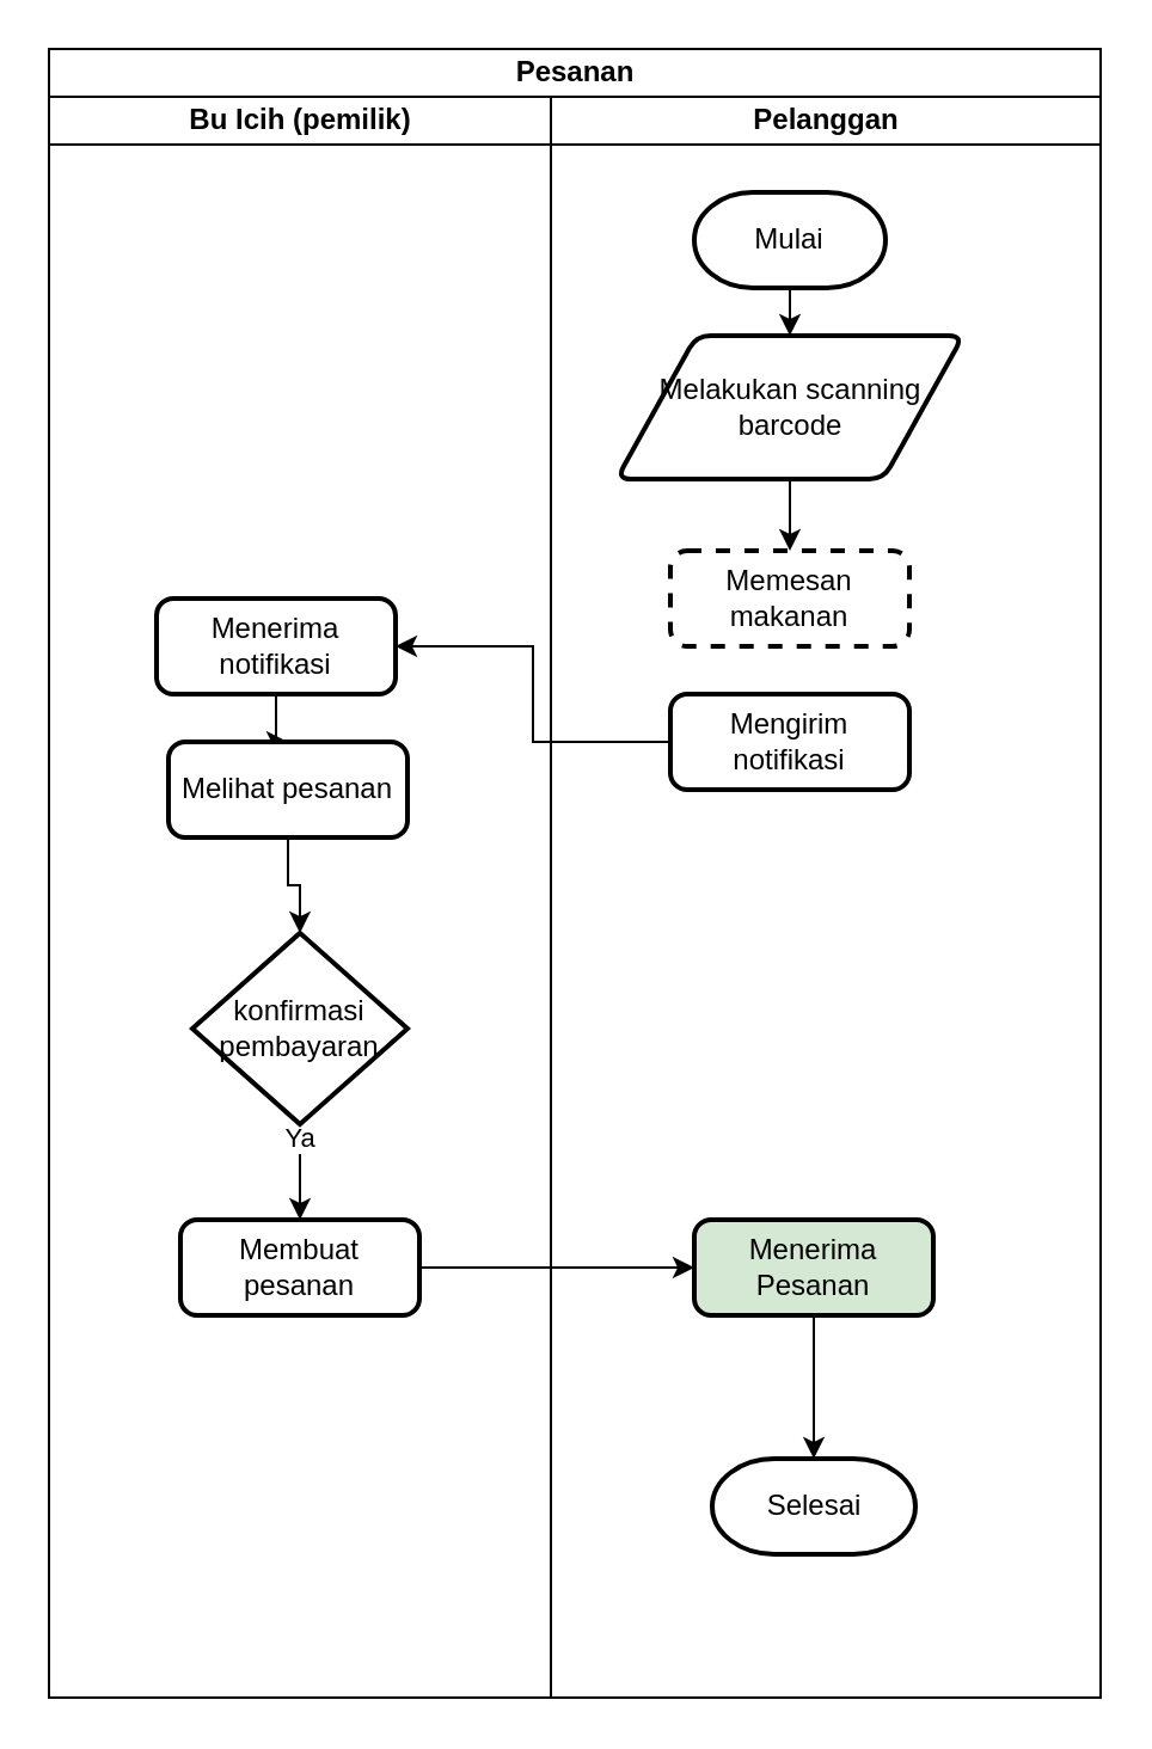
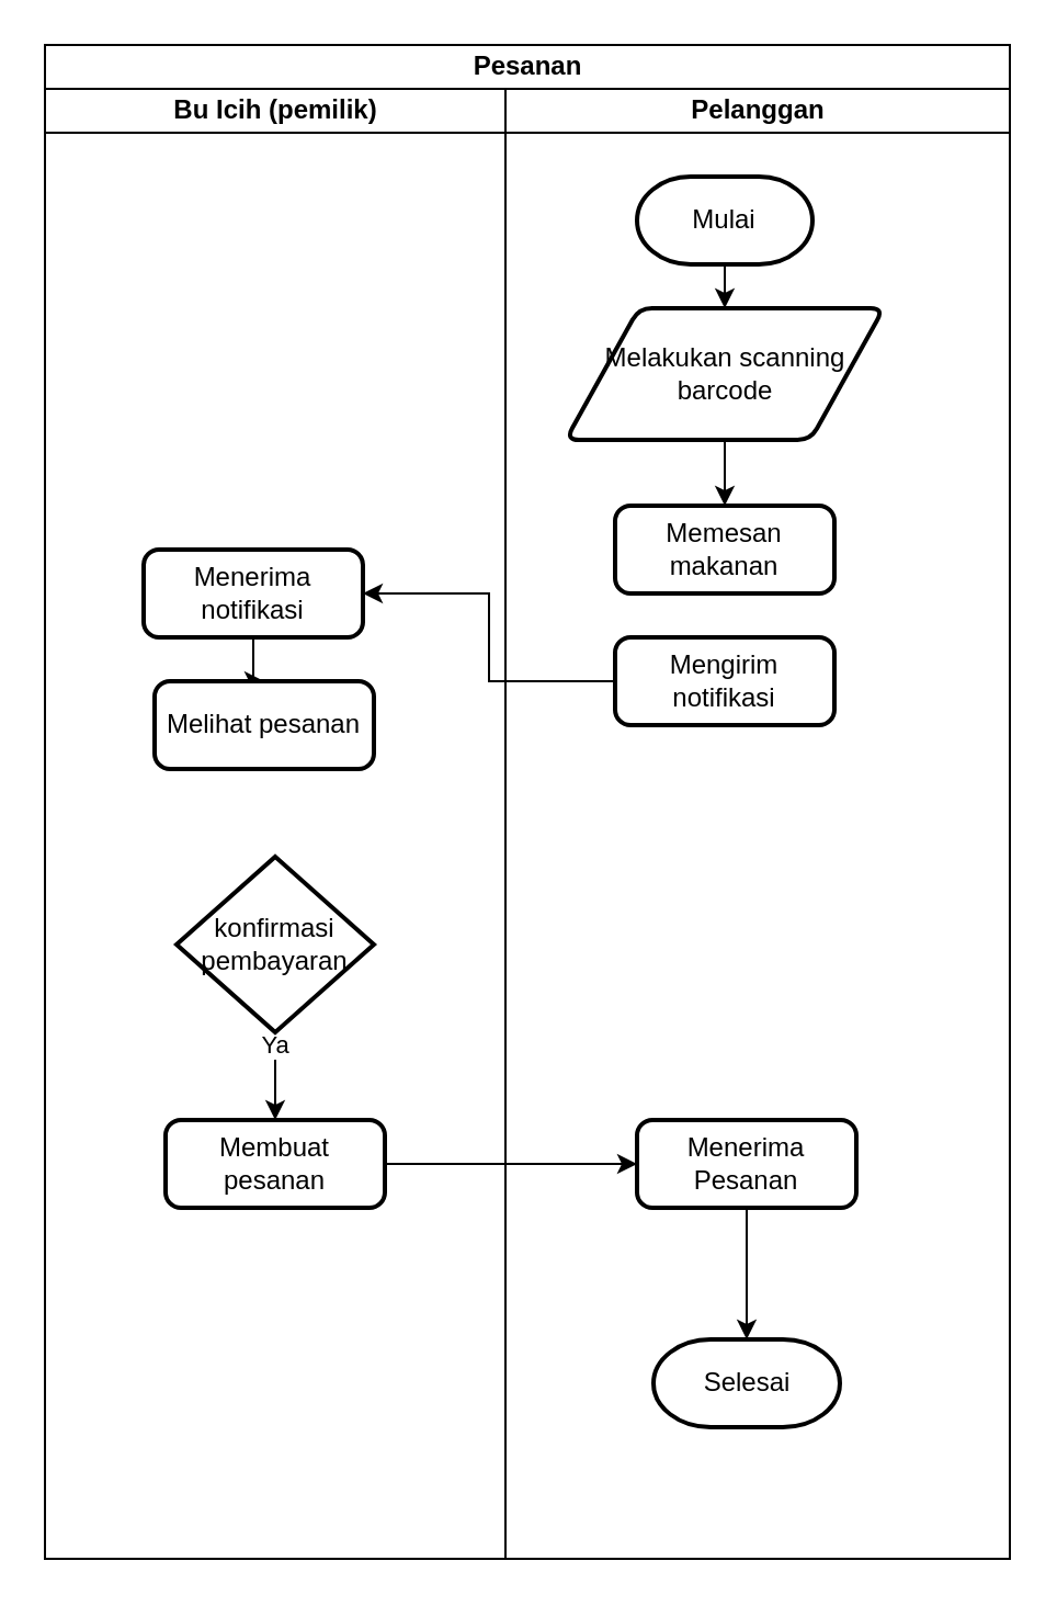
  <mxCell id="0" />
  <mxCell id="1" parent="0" />
  <mxCell id="2" value="Pesanan" style="swimlane;childLayout=stackLayout;resizeParent=1;resizeParentMax=0;startSize=20;html=1;" vertex="1" parent="1"><mxGeometry x="20" y="20" width="440" height="690" as="geometry" /></mxCell>
  <mxCell id="3" value="Bu Icih (pemilik)" style="swimlane;startSize=20;html=1;" vertex="1" parent="2"><mxGeometry y="20" width="210" height="670" as="geometry" /></mxCell>
  <mxCell id="4" value="" style="edgeStyle=orthogonalEdgeStyle;rounded=0;orthogonalLoop=1;jettySize=auto;html=1;" edge="1" parent="3" source="5" target="7"><mxGeometry relative="1" as="geometry" /></mxCell>
  <mxCell id="5" value="Menerima notifikasi" style="rounded=1;whiteSpace=wrap;html=1;absoluteArcSize=1;arcSize=14;strokeWidth=2;" vertex="1" parent="3"><mxGeometry x="45" y="210" width="100" height="40" as="geometry" /></mxCell>
- <mxCell id="6" value="" style="edgeStyle=orthogonalEdgeStyle;rounded=0;orthogonalLoop=1;jettySize=auto;html=1;" edge="1" parent="3" source="7" target="10"><mxGeometry relative="1" as="geometry" /></mxCell>
  <mxCell id="7" value="Melihat pesanan" style="rounded=1;whiteSpace=wrap;html=1;absoluteArcSize=1;arcSize=14;strokeWidth=2;" vertex="1" parent="3"><mxGeometry x="50.0" y="270" width="100" height="40" as="geometry" /></mxCell>
  <mxCell id="8" value="" style="edgeStyle=orthogonalEdgeStyle;rounded=0;orthogonalLoop=1;jettySize=auto;html=1;" edge="1" parent="3" source="10" target="11"><mxGeometry relative="1" as="geometry" /></mxCell>
  <mxCell id="9" value="Ya" style="edgeLabel;html=1;align=center;verticalAlign=middle;resizable=0;points=[];" vertex="1" connectable="0" parent="8"><mxGeometry x="-0.768" y="-1" relative="1" as="geometry"><mxPoint as="offset" /></mxGeometry></mxCell>
  <mxCell id="10" value="konfirmasi pembayaran" style="strokeWidth=2;html=1;shape=mxgraph.flowchart.decision;whiteSpace=wrap;" vertex="1" parent="3"><mxGeometry x="60.0" y="350" width="90" height="80" as="geometry" /></mxCell>
  <mxCell id="11" value="Membuat pesanan" style="rounded=1;whiteSpace=wrap;html=1;absoluteArcSize=1;arcSize=14;strokeWidth=2;" vertex="1" parent="3"><mxGeometry x="55.0" y="470" width="100" height="40" as="geometry" /></mxCell>
  <mxCell id="12" value="Pelanggan" style="swimlane;startSize=20;html=1;" vertex="1" parent="2"><mxGeometry x="210" y="20" width="230" height="670" as="geometry" /></mxCell>
  <mxCell id="13" value="" style="edgeStyle=orthogonalEdgeStyle;rounded=0;orthogonalLoop=1;jettySize=auto;html=1;" edge="1" parent="12" source="14" target="19"><mxGeometry relative="1" as="geometry" /></mxCell>
  <mxCell id="14" value="Mulai" style="strokeWidth=2;html=1;shape=mxgraph.flowchart.terminator;whiteSpace=wrap;" vertex="1" parent="12"><mxGeometry x="60" y="40" width="80" height="40" as="geometry" /></mxCell>
- <mxCell id="15" value="Memesan makanan" style="rounded=1;whiteSpace=wrap;html=1;absoluteArcSize=1;arcSize=14;strokeWidth=2;dashed=1;" vertex="1" parent="12"><mxGeometry x="50.0" y="190" width="100" height="40" as="geometry" /></mxCell>
+ <mxCell id="15" value="Memesan makanan" style="rounded=1;whiteSpace=wrap;html=1;absoluteArcSize=1;arcSize=14;strokeWidth=2;" vertex="1" parent="12"><mxGeometry x="50.0" y="190" width="100" height="40" as="geometry" /></mxCell>
  <mxCell id="16" value="Mengirim notifikasi" style="rounded=1;whiteSpace=wrap;html=1;absoluteArcSize=1;arcSize=14;strokeWidth=2;" vertex="1" parent="12"><mxGeometry x="50.0" y="250" width="100" height="40" as="geometry" /></mxCell>
  <mxCell id="17" value="Selesai" style="strokeWidth=2;html=1;shape=mxgraph.flowchart.terminator;whiteSpace=wrap;" vertex="1" parent="12"><mxGeometry x="67.5" y="570" width="85" height="40" as="geometry" /></mxCell>
  <mxCell id="18" value="" style="edgeStyle=orthogonalEdgeStyle;rounded=0;orthogonalLoop=1;jettySize=auto;html=1;" edge="1" parent="12" source="19" target="15"><mxGeometry relative="1" as="geometry" /></mxCell>
  <mxCell id="19" value="Melakukan scanning barcode" style="shape=parallelogram;html=1;strokeWidth=2;perimeter=parallelogramPerimeter;whiteSpace=wrap;rounded=1;arcSize=12;size=0.23;" vertex="1" parent="12"><mxGeometry x="27.5" y="100" width="145" height="60" as="geometry" /></mxCell>
  <mxCell id="20" value="" style="edgeStyle=orthogonalEdgeStyle;rounded=0;orthogonalLoop=1;jettySize=auto;html=1;" edge="1" parent="12" source="21" target="17"><mxGeometry relative="1" as="geometry" /></mxCell>
- <mxCell id="21" value="Menerima Pesanan" style="rounded=1;whiteSpace=wrap;html=1;absoluteArcSize=1;arcSize=14;strokeWidth=2;fillColor=#d5e8d4;" vertex="1" parent="12"><mxGeometry x="60.0" y="470" width="100" height="40" as="geometry" /></mxCell>
+ <mxCell id="21" value="Menerima Pesanan" style="rounded=1;whiteSpace=wrap;html=1;absoluteArcSize=1;arcSize=14;strokeWidth=2;" vertex="1" parent="12"><mxGeometry x="60.0" y="470" width="100" height="40" as="geometry" /></mxCell>
  <mxCell id="22" value="" style="edgeStyle=orthogonalEdgeStyle;rounded=0;orthogonalLoop=1;jettySize=auto;html=1;" edge="1" parent="2" source="16" target="5"><mxGeometry relative="1" as="geometry" /></mxCell>
  <mxCell id="23" value="" style="edgeStyle=orthogonalEdgeStyle;rounded=0;orthogonalLoop=1;jettySize=auto;html=1;" edge="1" parent="2" source="11" target="21"><mxGeometry relative="1" as="geometry" /></mxCell>
